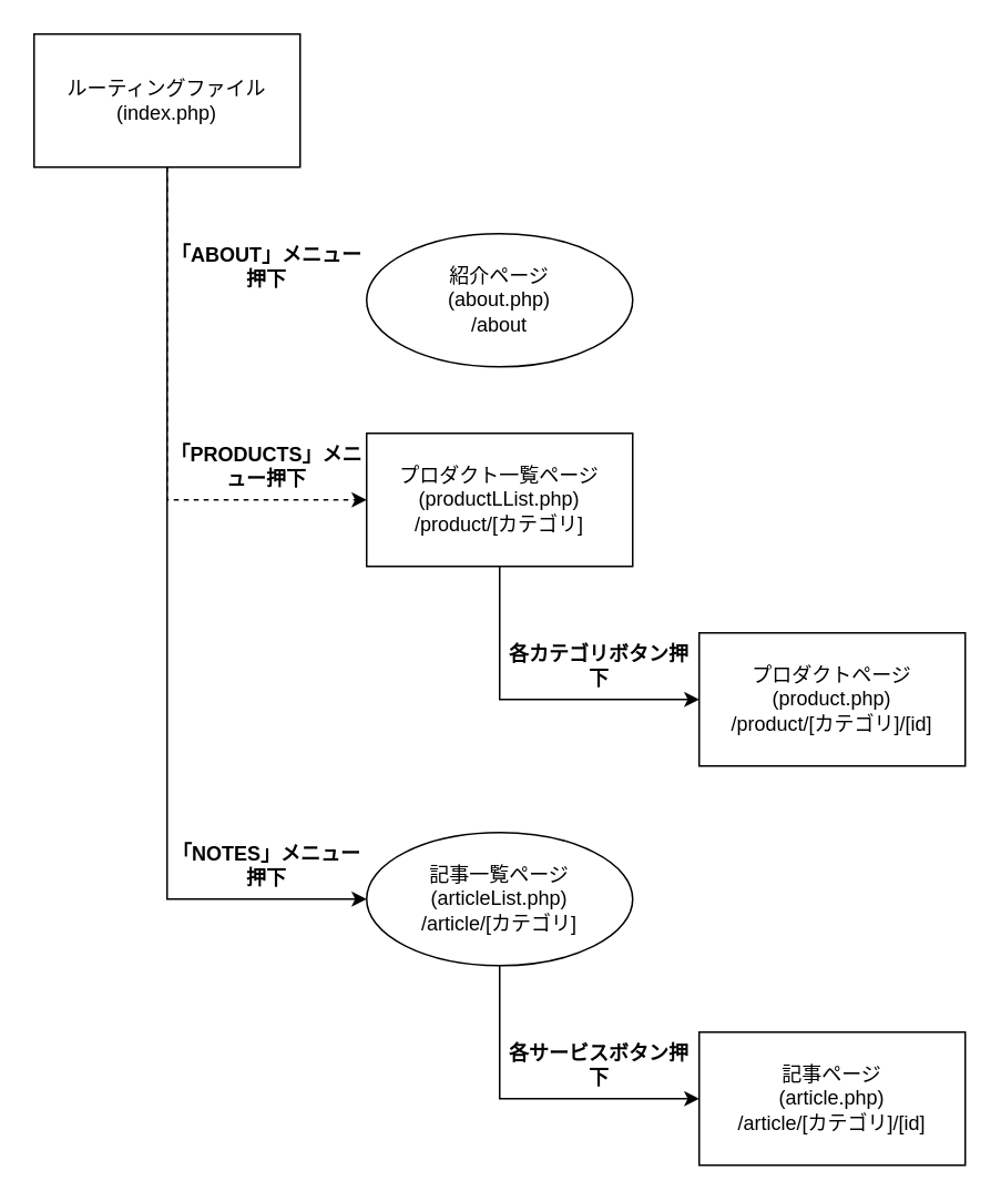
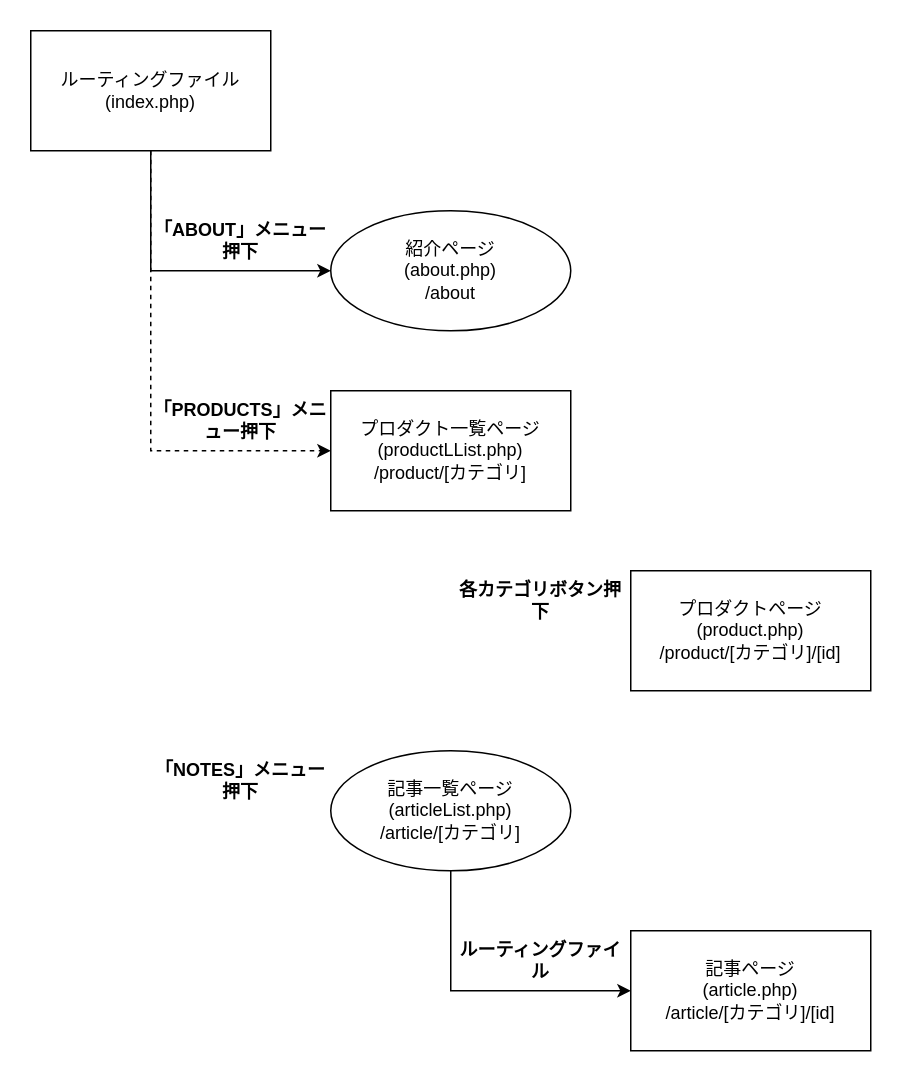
  <mxCell id="0" />
  <mxCell id="1" parent="0" />
+ <mxCell id="2" value="" style="edgeStyle=orthogonalEdgeStyle;rounded=0;orthogonalLoop=1;jettySize=auto;html=1;" edge="1" parent="1" source="5" target="6"><mxGeometry relative="1" as="geometry"><Array as="points"><mxPoint x="100" y="180" /></Array></mxGeometry></mxCell>
  <mxCell id="3" value="" style="edgeStyle=orthogonalEdgeStyle;rounded=0;orthogonalLoop=1;jettySize=auto;html=1;dashed=1;" edge="1" parent="1" source="5" target="8"><mxGeometry relative="1" as="geometry"><Array as="points"><mxPoint x="100" y="300" /></Array></mxGeometry></mxCell>
- <mxCell id="4" value="" style="edgeStyle=orthogonalEdgeStyle;rounded=0;orthogonalLoop=1;jettySize=auto;html=1;" edge="1" parent="1" source="5" target="11"><mxGeometry relative="1" as="geometry"><Array as="points"><mxPoint x="100" y="540" /></Array></mxGeometry></mxCell>
  <mxCell id="5" value="ルーティングファイル&lt;br&gt;(index.php)" style="rounded=0;whiteSpace=wrap;html=1;" vertex="1" parent="1"><mxGeometry x="20" y="20" width="160" height="80" as="geometry" /></mxCell>
  <mxCell id="6" value="紹介ページ&lt;br&gt;(about.php)&lt;br&gt;/about" style="ellipse;whiteSpace=wrap;html=1;" vertex="1" parent="1"><mxGeometry x="220" y="140" width="160" height="80" as="geometry" /></mxCell>
- <mxCell id="7" value="" style="edgeStyle=orthogonalEdgeStyle;rounded=0;orthogonalLoop=1;jettySize=auto;html=1;" edge="1" parent="1" source="8" target="9"><mxGeometry relative="1" as="geometry"><Array as="points"><mxPoint x="300" y="420" /></Array></mxGeometry></mxCell>
  <mxCell id="8" value="プロダクト一覧ページ&lt;br&gt;(productLList.php)&lt;br&gt;/product/[カテゴリ]" style="rounded=0;whiteSpace=wrap;html=1;" vertex="1" parent="1"><mxGeometry x="220" y="260" width="160" height="80" as="geometry" /></mxCell>
  <mxCell id="9" value="プロダクトページ&lt;br&gt;(product.php)&lt;br&gt;/product/[カテゴリ]/[id]" style="rounded=0;whiteSpace=wrap;html=1;" vertex="1" parent="1"><mxGeometry x="420" y="380" width="160" height="80" as="geometry" /></mxCell>
  <mxCell id="10" value="" style="edgeStyle=orthogonalEdgeStyle;rounded=0;orthogonalLoop=1;jettySize=auto;html=1;" edge="1" parent="1" source="11" target="12"><mxGeometry relative="1" as="geometry"><Array as="points"><mxPoint x="300" y="660" /></Array></mxGeometry></mxCell>
  <mxCell id="11" value="記事一覧ページ&lt;br&gt;(articleList.php)&lt;br&gt;/article/[カテゴリ]" style="ellipse;whiteSpace=wrap;html=1;" vertex="1" parent="1"><mxGeometry x="220" y="500" width="160" height="80" as="geometry" /></mxCell>
  <mxCell id="12" value="記事ページ&lt;br&gt;(article.php)&lt;br&gt;/article/[カテゴリ]/[id]" style="rounded=0;whiteSpace=wrap;html=1;" vertex="1" parent="1"><mxGeometry x="420" y="620" width="160" height="80" as="geometry" /></mxCell>
  <mxCell id="13" value="「ABOUT」メニュー押下" style="text;html=1;strokeColor=none;fillColor=none;align=center;verticalAlign=middle;whiteSpace=wrap;rounded=0;fontStyle=1" vertex="1" parent="1"><mxGeometry x="100" y="140" width="120" height="40" as="geometry" /></mxCell>
  <mxCell id="14" value="「PRODUCTS」メニュー押下" style="text;html=1;strokeColor=none;fillColor=none;align=center;verticalAlign=middle;whiteSpace=wrap;rounded=0;fontStyle=1" vertex="1" parent="1"><mxGeometry x="100" y="260" width="120" height="40" as="geometry" /></mxCell>
  <mxCell id="15" value="「NOTES」メニュー押下" style="text;html=1;strokeColor=none;fillColor=none;align=center;verticalAlign=middle;whiteSpace=wrap;rounded=0;fontStyle=1" vertex="1" parent="1"><mxGeometry x="100" y="500" width="120" height="40" as="geometry" /></mxCell>
  <mxCell id="16" value="各カテゴリボタン押下" style="text;html=1;strokeColor=none;fillColor=none;align=center;verticalAlign=middle;whiteSpace=wrap;rounded=0;fontStyle=1" vertex="1" parent="1"><mxGeometry x="300" y="380" width="120" height="40" as="geometry" /></mxCell>
- <mxCell id="17" value="各サービスボタン押下" style="text;html=1;strokeColor=none;fillColor=none;align=center;verticalAlign=middle;whiteSpace=wrap;rounded=0;fontStyle=1" vertex="1" parent="1"><mxGeometry x="300" y="620" width="120" height="40" as="geometry" /></mxCell>
+ <mxCell id="17" value="ルーティングファイル" style="text;html=1;strokeColor=none;fillColor=none;align=center;verticalAlign=middle;whiteSpace=wrap;rounded=0;fontStyle=1" vertex="1" parent="1"><mxGeometry x="300" y="620" width="120" height="40" as="geometry" /></mxCell>
